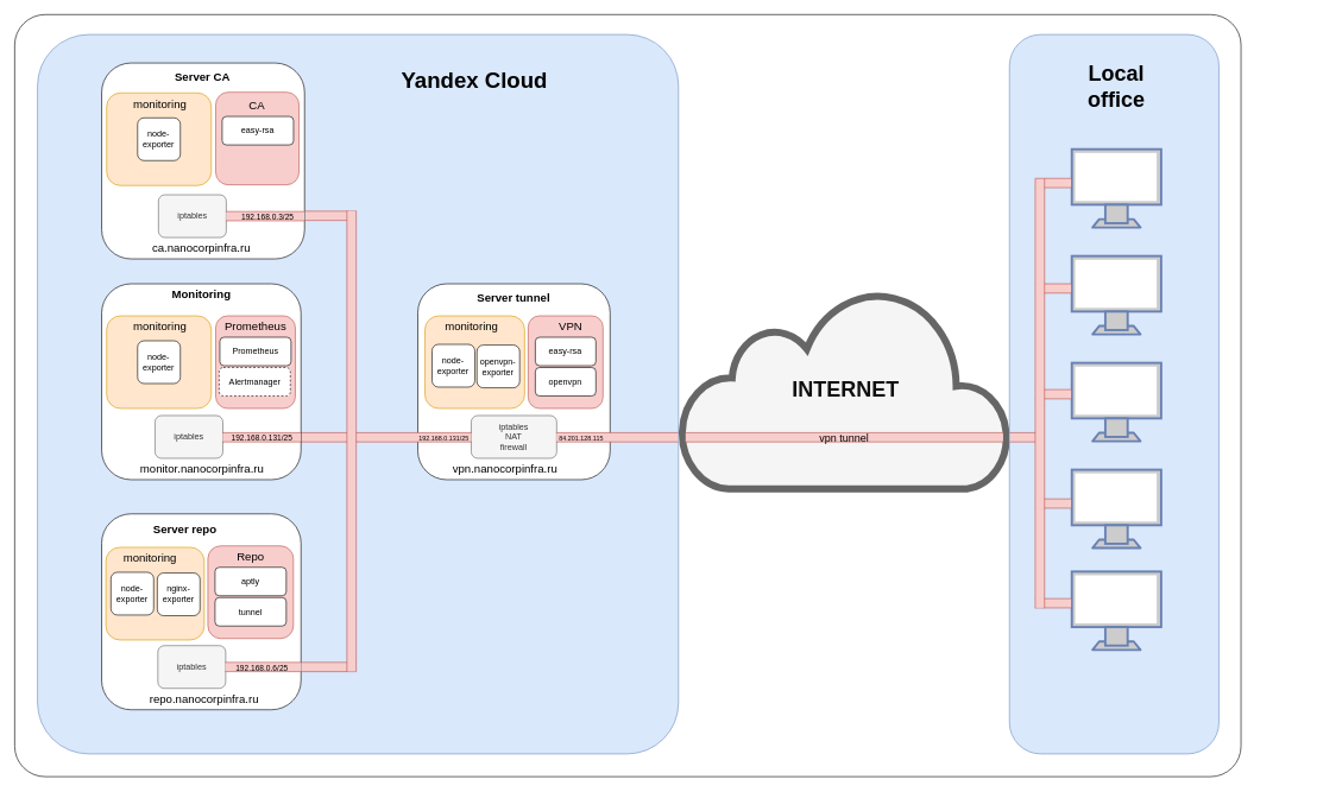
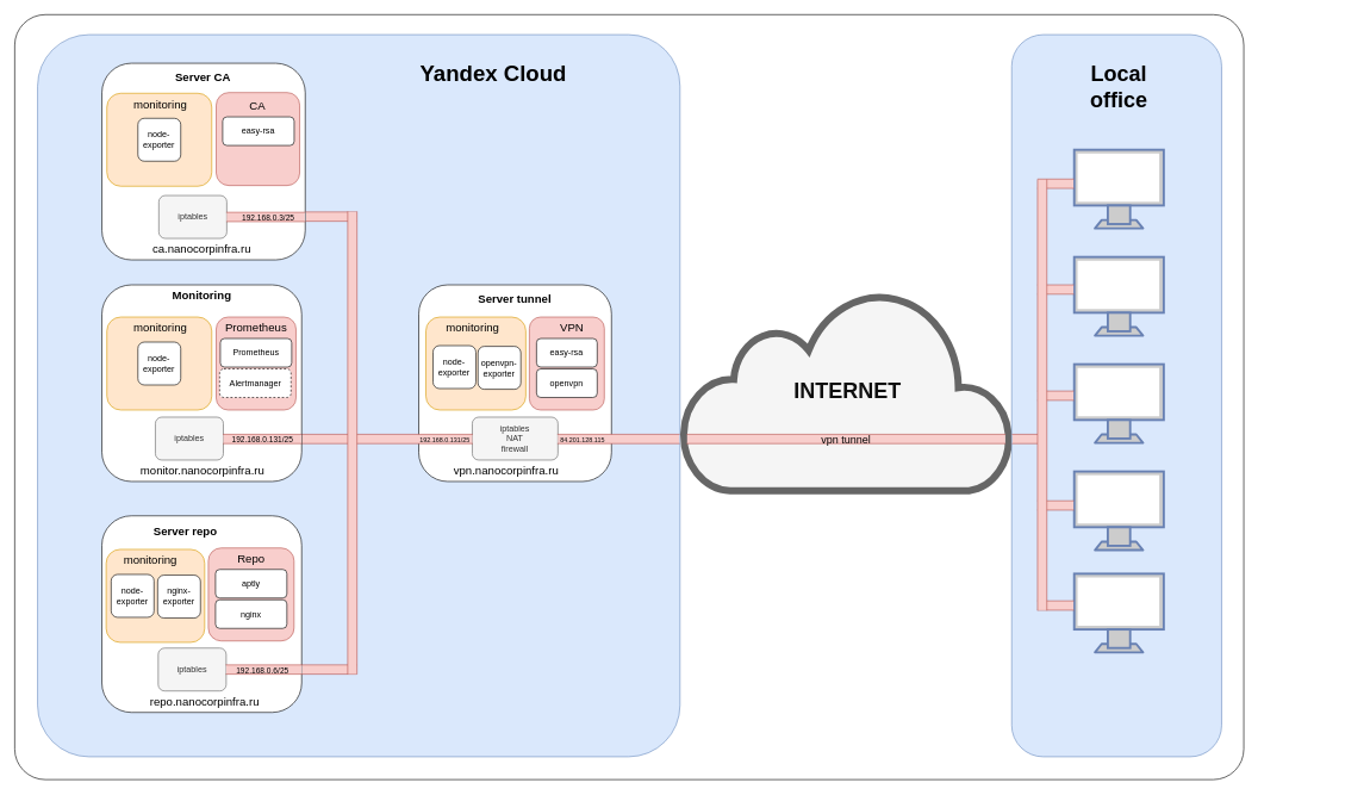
  <mxCell id="0" />
  <mxCell id="1" parent="0" />
  <mxCell id="2" value="" style="rounded=1;whiteSpace=wrap;html=1;arcSize=4;" vertex="1" parent="1"><mxGeometry x="20" y="20" width="1720" height="1070" as="geometry" /></mxCell>
  <mxCell id="3" value="" style="group" vertex="1" connectable="0" parent="1"><mxGeometry x="52" y="48" width="1808" height="1010" as="geometry" /></mxCell>
  <mxCell id="4" value="" style="rounded=1;whiteSpace=wrap;html=1;fillColor=#dae8fc;strokeColor=#6c8ebf;arcSize=8;" parent="3" vertex="1"><mxGeometry width="899.006" height="1010" as="geometry" /></mxCell>
- <mxCell id="5" value="&lt;font size=&quot;1&quot;&gt;&lt;b style=&quot;font-size: 31px;&quot;&gt;Yandex Cloud&lt;/b&gt;&lt;/font&gt;" style="text;html=1;align=center;verticalAlign=middle;whiteSpace=wrap;rounded=0;fontSize=16;" parent="3" vertex="1"><mxGeometry x="468.454" y="50" width="289.68" height="30" as="geometry" /></mxCell>
+ <mxCell id="5" value="&lt;font size=&quot;1&quot;&gt;&lt;b style=&quot;font-size: 31px;&quot;&gt;Yandex Cloud&lt;/b&gt;&lt;/font&gt;" style="text;html=1;align=center;verticalAlign=middle;whiteSpace=wrap;rounded=0;fontSize=16;" parent="3" vertex="1"><mxGeometry x="493.454" y="40" width="289.68" height="30" as="geometry" /></mxCell>
  <mxCell id="6" value="" style="group" parent="3" vertex="1" connectable="0"><mxGeometry x="493.454" y="350" width="404.552" height="275" as="geometry" /></mxCell>
  <mxCell id="7" value="" style="rounded=1;whiteSpace=wrap;html=1;" parent="6" vertex="1"><mxGeometry x="39.956" width="269.702" height="275" as="geometry" /></mxCell>
  <mxCell id="8" value="" style="rounded=1;whiteSpace=wrap;html=1;fillColor=#ffe6cc;strokeColor=#d79b00;" parent="6" vertex="1"><mxGeometry x="49.945" y="45" width="139.845" height="130" as="geometry" /></mxCell>
  <mxCell id="9" value="node-exporter" style="rounded=1;whiteSpace=wrap;html=1;" parent="6" vertex="1"><mxGeometry x="59.934" y="85" width="59.934" height="60" as="geometry" /></mxCell>
  <mxCell id="10" value="openvpn-exporter" style="rounded=1;whiteSpace=wrap;html=1;" parent="6" vertex="1"><mxGeometry x="122.864" y="86" width="59.934" height="60" as="geometry" /></mxCell>
  <mxCell id="11" value="monitoring" style="text;html=1;align=center;verticalAlign=middle;whiteSpace=wrap;rounded=0;fontSize=16;" parent="6" vertex="1"><mxGeometry x="85.406" y="45" width="59.934" height="30" as="geometry" /></mxCell>
  <mxCell id="12" value="" style="rounded=1;whiteSpace=wrap;html=1;fillColor=#f8cecc;strokeColor=#b85450;" parent="6" vertex="1"><mxGeometry x="194.785" y="45" width="104.884" height="130" as="geometry" /></mxCell>
  <mxCell id="13" value="easy-rsa" style="rounded=1;whiteSpace=wrap;html=1;" parent="6" vertex="1"><mxGeometry x="204.773" y="75" width="84.906" height="40" as="geometry" /></mxCell>
  <mxCell id="14" value="openvpn" style="rounded=1;whiteSpace=wrap;html=1;" parent="6" vertex="1"><mxGeometry x="204.773" y="117.5" width="84.906" height="40" as="geometry" /></mxCell>
  <mxCell id="15" value="VPN" style="text;html=1;align=center;verticalAlign=middle;whiteSpace=wrap;rounded=0;fontSize=16;" parent="6" vertex="1"><mxGeometry x="224.751" y="45" width="59.934" height="30" as="geometry" /></mxCell>
  <mxCell id="16" value="iptables&lt;div&gt;NAT&lt;/div&gt;&lt;div&gt;firewall&lt;/div&gt;" style="rounded=1;whiteSpace=wrap;html=1;fillColor=#f5f5f5;strokeColor=#666666;fontColor=#333333;" parent="6" vertex="1"><mxGeometry x="114.873" y="185" width="119.867" height="60" as="geometry" /></mxCell>
  <mxCell id="17" value="&lt;b&gt;Server tunnel&lt;/b&gt;" style="text;html=1;align=center;verticalAlign=middle;whiteSpace=wrap;rounded=0;fontSize=16;" parent="6" vertex="1"><mxGeometry x="104.884" y="5" width="139.845" height="30" as="geometry" /></mxCell>
  <mxCell id="18" value="vpn.nanocorpinfra.ru" style="text;html=1;align=center;verticalAlign=middle;whiteSpace=wrap;rounded=0;fontSize=16;" parent="6" vertex="1"><mxGeometry x="132.354" y="245" width="59.934" height="30" as="geometry" /></mxCell>
  <mxCell id="19" value="" style="shape=partialRectangle;whiteSpace=wrap;html=1;left=0;right=0;fillColor=#f8cecc;strokeColor=#b85450;movable=1;resizable=1;rotatable=1;deletable=1;editable=1;locked=0;connectable=1;" vertex="1" parent="6"><mxGeometry x="234.74" y="209" width="169.81" height="13" as="geometry" /></mxCell>
  <mxCell id="20" value="&lt;font style=&quot;font-size: 9px;&quot;&gt;84.201.128.115&lt;/font&gt;" style="text;html=1;align=center;verticalAlign=middle;whiteSpace=wrap;rounded=0;fontSize=16;" parent="6" vertex="1"><mxGeometry x="239.735" y="200" width="59.934" height="30" as="geometry" /></mxCell>
  <mxCell id="21" value="" style="shape=partialRectangle;whiteSpace=wrap;html=1;left=0;right=0;fillColor=#f8cecc;strokeColor=#b85450;movable=1;resizable=1;rotatable=1;deletable=1;editable=1;locked=0;connectable=1;" vertex="1" parent="6"><mxGeometry x="-130" y="209" width="244.87" height="13" as="geometry" /></mxCell>
  <mxCell id="22" value="&lt;font style=&quot;font-size: 9px;&quot;&gt;192.168.0.131/25&lt;/font&gt;" style="text;html=1;align=center;verticalAlign=middle;whiteSpace=wrap;rounded=0;fontSize=16;" parent="6" vertex="1"><mxGeometry x="46.948" y="200" width="59.934" height="30" as="geometry" /></mxCell>
  <mxCell id="23" value="" style="group" parent="3" vertex="1" connectable="0"><mxGeometry x="80" y="40" width="294.59" height="275" as="geometry" /></mxCell>
  <mxCell id="24" value="" style="rounded=1;whiteSpace=wrap;html=1;" parent="23" vertex="1"><mxGeometry x="10" width="284.59" height="275" as="geometry" /></mxCell>
  <mxCell id="25" value="" style="rounded=1;whiteSpace=wrap;html=1;fillColor=#f8cecc;strokeColor=#b85450;" parent="23" vertex="1"><mxGeometry x="170" y="41" width="116.76" height="130" as="geometry" /></mxCell>
  <mxCell id="26" value="easy-rsa" style="rounded=1;whiteSpace=wrap;html=1;" parent="23" vertex="1"><mxGeometry x="179" y="75" width="100.09" height="40" as="geometry" /></mxCell>
  <mxCell id="27" value="CA" style="text;html=1;align=center;verticalAlign=middle;whiteSpace=wrap;rounded=0;fontSize=16;" parent="23" vertex="1"><mxGeometry x="202.389" y="45" width="51.986" height="30" as="geometry" /></mxCell>
  <mxCell id="28" value="&lt;b&gt;Server CA&lt;/b&gt;" style="text;html=1;align=center;verticalAlign=middle;whiteSpace=wrap;rounded=0;fontSize=16;" parent="23" vertex="1"><mxGeometry x="90.976" y="5" width="121.302" height="30" as="geometry" /></mxCell>
  <mxCell id="29" value="ca.nanocorpinfra.ru" style="text;html=1;align=center;verticalAlign=middle;whiteSpace=wrap;rounded=0;fontSize=16;" parent="23" vertex="1"><mxGeometry x="123.803" y="245" width="51.986" height="30" as="geometry" /></mxCell>
  <mxCell id="30" value="" style="group" vertex="1" connectable="0" parent="23"><mxGeometry x="16.967" y="42" width="146.8" height="130" as="geometry" /></mxCell>
  <mxCell id="31" value="" style="rounded=1;whiteSpace=wrap;html=1;fillColor=#ffe6cc;strokeColor=#d79b00;" vertex="1" parent="30"><mxGeometry width="146.8" height="130" as="geometry" /></mxCell>
  <mxCell id="32" value="node-exporter" style="rounded=1;whiteSpace=wrap;html=1;" vertex="1" parent="30"><mxGeometry x="43.432" y="35" width="59.934" height="60" as="geometry" /></mxCell>
  <mxCell id="33" value="monitoring" style="text;html=1;align=center;verticalAlign=middle;whiteSpace=wrap;rounded=0;fontSize=16;" vertex="1" parent="30"><mxGeometry x="44.88" width="59.934" height="30" as="geometry" /></mxCell>
  <mxCell id="34" value="iptables" style="rounded=1;whiteSpace=wrap;html=1;fillColor=#f5f5f5;strokeColor=#666666;fontColor=#333333;" vertex="1" parent="23"><mxGeometry x="89.657" y="185" width="95.13" height="60" as="geometry" /></mxCell>
  <mxCell id="35" value="" style="shape=partialRectangle;whiteSpace=wrap;html=1;left=0;right=0;fillColor=#f8cecc;strokeColor=#b85450;movable=1;resizable=1;rotatable=1;deletable=1;editable=1;locked=0;connectable=1;" vertex="1" parent="23"><mxGeometry x="184.787" y="208.5" width="109" height="13" as="geometry" /></mxCell>
  <mxCell id="36" value="&lt;font style=&quot;font-size: 11px;&quot;&gt;192.168.0.3&lt;/font&gt;&lt;span style=&quot;font-size: 11px;&quot;&gt;/25&lt;/span&gt;" style="text;html=1;align=center;verticalAlign=middle;whiteSpace=wrap;rounded=0;fontSize=16;" parent="23" vertex="1"><mxGeometry x="216.61" y="200" width="51.986" height="30" as="geometry" /></mxCell>
  <mxCell id="37" value="" style="group" parent="3" vertex="1" connectable="0"><mxGeometry x="29.967" y="350" width="474.867" height="275" as="geometry" /></mxCell>
  <mxCell id="38" value="" style="rounded=1;whiteSpace=wrap;html=1;" parent="37" vertex="1"><mxGeometry x="60" width="279.62" height="275" as="geometry" /></mxCell>
  <mxCell id="39" value="" style="rounded=1;whiteSpace=wrap;html=1;fillColor=#f8cecc;strokeColor=#b85450;" parent="37" vertex="1"><mxGeometry x="220" y="45" width="111.65" height="130" as="geometry" /></mxCell>
  <mxCell id="40" value="Prometheus" style="rounded=1;whiteSpace=wrap;html=1;" parent="37" vertex="1"><mxGeometry x="225.773" y="75" width="99.89" height="40" as="geometry" /></mxCell>
  <mxCell id="41" value="Alertmanager" style="rounded=1;whiteSpace=wrap;html=1;dashed=1;" parent="37" vertex="1"><mxGeometry x="224.773" y="117.5" width="99.89" height="40" as="geometry" /></mxCell>
  <mxCell id="42" value="Prometheus" style="text;html=1;align=center;verticalAlign=middle;whiteSpace=wrap;rounded=0;fontSize=16;" parent="37" vertex="1"><mxGeometry x="245.751" y="45" width="59.934" height="30" as="geometry" /></mxCell>
  <mxCell id="43" value="iptables" style="rounded=1;whiteSpace=wrap;html=1;fillColor=#f5f5f5;strokeColor=#666666;fontColor=#333333;" parent="37" vertex="1"><mxGeometry x="134.87" y="185" width="95.13" height="60" as="geometry" /></mxCell>
  <mxCell id="44" value="&lt;b&gt;Monitoring&lt;/b&gt;" style="text;html=1;align=center;verticalAlign=middle;whiteSpace=wrap;rounded=0;fontSize=16;" parent="37" vertex="1"><mxGeometry x="129.884" width="139.845" height="30" as="geometry" /></mxCell>
  <mxCell id="45" value="monitor.nanocorpinfra.ru" style="text;html=1;align=center;verticalAlign=middle;whiteSpace=wrap;rounded=0;fontSize=16;" parent="37" vertex="1"><mxGeometry x="190" y="245" width="22.4" height="30" as="geometry" /></mxCell>
  <mxCell id="46" value="" style="shape=partialRectangle;whiteSpace=wrap;html=1;left=0;right=0;fillColor=#f8cecc;strokeColor=#b85450;movable=1;resizable=1;rotatable=1;deletable=1;editable=1;locked=0;connectable=1;" vertex="1" parent="37"><mxGeometry x="230" y="209" width="109" height="13" as="geometry" /></mxCell>
  <mxCell id="47" value="&lt;font style=&quot;font-size: 11px;&quot;&gt;192.168.0.131/25&lt;/font&gt;" style="text;html=1;align=center;verticalAlign=middle;whiteSpace=wrap;rounded=0;fontSize=16;" parent="37" vertex="1"><mxGeometry x="254.718" y="200" width="59.934" height="30" as="geometry" /></mxCell>
  <mxCell id="48" value="" style="group" vertex="1" connectable="0" parent="37"><mxGeometry x="67" y="45" width="146.8" height="130" as="geometry" /></mxCell>
  <mxCell id="49" value="" style="rounded=1;whiteSpace=wrap;html=1;fillColor=#ffe6cc;strokeColor=#d79b00;" parent="48" vertex="1"><mxGeometry width="146.8" height="130" as="geometry" /></mxCell>
  <mxCell id="50" value="node-exporter" style="rounded=1;whiteSpace=wrap;html=1;" parent="48" vertex="1"><mxGeometry x="43.432" y="35" width="59.934" height="60" as="geometry" /></mxCell>
  <mxCell id="51" value="monitoring" style="text;html=1;align=center;verticalAlign=middle;whiteSpace=wrap;rounded=0;fontSize=16;" parent="48" vertex="1"><mxGeometry x="44.88" width="59.934" height="30" as="geometry" /></mxCell>
  <mxCell id="52" value="" style="group" parent="3" vertex="1" connectable="0"><mxGeometry x="29.967" y="673" width="342.97" height="275" as="geometry" /></mxCell>
  <mxCell id="53" value="" style="rounded=1;whiteSpace=wrap;html=1;" parent="52" vertex="1"><mxGeometry x="60" width="279.62" height="275" as="geometry" /></mxCell>
  <mxCell id="54" value="" style="rounded=1;whiteSpace=wrap;html=1;fillColor=#ffe6cc;strokeColor=#d79b00;" parent="52" vertex="1"><mxGeometry x="66" y="47" width="137.86" height="130" as="geometry" /></mxCell>
  <mxCell id="55" value="node-exporter" style="rounded=1;whiteSpace=wrap;html=1;" parent="52" vertex="1"><mxGeometry x="73.031" y="82" width="59.934" height="60" as="geometry" /></mxCell>
  <mxCell id="56" value="nginx-exporter" style="rounded=1;whiteSpace=wrap;html=1;" parent="52" vertex="1"><mxGeometry x="138.034" y="83" width="59.934" height="60" as="geometry" /></mxCell>
  <mxCell id="57" value="monitoring" style="text;html=1;align=center;verticalAlign=middle;whiteSpace=wrap;rounded=0;fontSize=16;" parent="52" vertex="1"><mxGeometry x="98.03" y="47" width="59.934" height="30" as="geometry" /></mxCell>
  <mxCell id="58" value="" style="rounded=1;whiteSpace=wrap;html=1;fillColor=#f8cecc;strokeColor=#b85450;" parent="52" vertex="1"><mxGeometry x="209.035" y="45" width="119.867" height="130" as="geometry" /></mxCell>
  <mxCell id="59" value="aptly" style="rounded=1;whiteSpace=wrap;html=1;" parent="52" vertex="1"><mxGeometry x="219.023" y="75" width="99.89" height="40" as="geometry" /></mxCell>
- <mxCell id="60" value="tunnel" style="rounded=1;whiteSpace=wrap;html=1;" parent="52" vertex="1"><mxGeometry x="219.023" y="117.5" width="99.89" height="40" as="geometry" /></mxCell>
+ <mxCell id="60" value="nginx" style="rounded=1;whiteSpace=wrap;html=1;" parent="52" vertex="1"><mxGeometry x="219.023" y="117.5" width="99.89" height="40" as="geometry" /></mxCell>
  <mxCell id="61" value="Repo" style="text;html=1;align=center;verticalAlign=middle;whiteSpace=wrap;rounded=0;fontSize=16;" parent="52" vertex="1"><mxGeometry x="239.001" y="45" width="59.934" height="30" as="geometry" /></mxCell>
  <mxCell id="62" value="&lt;b&gt;Server repo&lt;/b&gt;" style="text;html=1;align=center;verticalAlign=middle;whiteSpace=wrap;rounded=0;fontSize=16;" parent="52" vertex="1"><mxGeometry x="107.034" y="6" width="139.845" height="30" as="geometry" /></mxCell>
  <mxCell id="63" value="repo.nanocorpinfra.ru" style="text;html=1;align=center;verticalAlign=middle;whiteSpace=wrap;rounded=0;fontSize=16;" parent="52" vertex="1"><mxGeometry x="174.034" y="245" width="59.934" height="30" as="geometry" /></mxCell>
  <mxCell id="64" value="iptables" style="rounded=1;whiteSpace=wrap;html=1;fillColor=#f5f5f5;strokeColor=#666666;fontColor=#333333;" vertex="1" parent="52"><mxGeometry x="138.84" y="185" width="95.13" height="60" as="geometry" /></mxCell>
  <mxCell id="65" value="" style="shape=partialRectangle;whiteSpace=wrap;html=1;left=0;right=0;fillColor=#f8cecc;strokeColor=#b85450;movable=1;resizable=1;rotatable=1;deletable=1;editable=1;locked=0;connectable=1;" vertex="1" parent="52"><mxGeometry x="233.97" y="208.5" width="105.03" height="13" as="geometry" /></mxCell>
  <mxCell id="66" value="&lt;font style=&quot;font-size: 11px;&quot;&gt;192.168.0.6/25&lt;/font&gt;" style="text;html=1;align=center;verticalAlign=middle;whiteSpace=wrap;rounded=0;fontSize=16;" parent="52" vertex="1"><mxGeometry x="254.718" y="200" width="59.934" height="30" as="geometry" /></mxCell>
  <mxCell id="67" value="" style="group" parent="3" vertex="1" connectable="0"><mxGeometry x="903.001" y="358" width="459.492" height="280" as="geometry" /></mxCell>
  <mxCell id="68" value="&lt;font color=&quot;#0f0f0f&quot; style=&quot;font-size: 30px;&quot;&gt;&lt;b&gt;INTERNET&lt;/b&gt;&lt;/font&gt;" style="html=1;outlineConnect=0;fillColor=#f5f5f5;strokeColor=#666666;gradientDirection=north;strokeWidth=2;shape=mxgraph.networks.cloud;fontColor=#333333;" parent="67" vertex="1"><mxGeometry width="459.492" height="280" as="geometry" /></mxCell>
  <mxCell id="69" value="&lt;font style=&quot;font-size: 15px;&quot;&gt;vpn tunnel&lt;/font&gt;" style="shape=partialRectangle;whiteSpace=wrap;html=1;left=0;right=0;fillColor=#f8cecc;strokeColor=#b85450;movable=1;resizable=1;rotatable=1;deletable=1;editable=1;locked=0;connectable=1;" parent="67" vertex="1"><mxGeometry x="6" y="201" width="445" height="13" as="geometry" /></mxCell>
  <mxCell id="70" value="" style="rounded=1;whiteSpace=wrap;html=1;fillColor=#dae8fc;strokeColor=#6c8ebf;" vertex="1" parent="3"><mxGeometry x="1363.22" width="293.78" height="1010" as="geometry" /></mxCell>
  <mxCell id="71" value="" style="group" vertex="1" connectable="0" parent="3"><mxGeometry x="1450.69" y="161" width="125.31" height="703" as="geometry" /></mxCell>
  <mxCell id="72" value="" style="fontColor=#0066CC;verticalAlign=top;verticalLabelPosition=bottom;labelPosition=center;align=center;html=1;outlineConnect=0;fillColor=#CCCCCC;strokeColor=#6881B3;gradientColor=none;gradientDirection=north;strokeWidth=2;shape=mxgraph.networks.monitor;" parent="71" vertex="1"><mxGeometry width="125.31" height="110" as="geometry" /></mxCell>
  <mxCell id="73" value="" style="fontColor=#0066CC;verticalAlign=top;verticalLabelPosition=bottom;labelPosition=center;align=center;html=1;outlineConnect=0;fillColor=#CCCCCC;strokeColor=#6881B3;gradientColor=none;gradientDirection=north;strokeWidth=2;shape=mxgraph.networks.monitor;" parent="71" vertex="1"><mxGeometry y="150" width="125.31" height="110" as="geometry" /></mxCell>
  <mxCell id="74" value="" style="fontColor=#0066CC;verticalAlign=top;verticalLabelPosition=bottom;labelPosition=center;align=center;html=1;outlineConnect=0;fillColor=#CCCCCC;strokeColor=#6881B3;gradientColor=none;gradientDirection=north;strokeWidth=2;shape=mxgraph.networks.monitor;" parent="71" vertex="1"><mxGeometry y="300" width="125.31" height="110" as="geometry" /></mxCell>
  <mxCell id="75" value="" style="fontColor=#0066CC;verticalAlign=top;verticalLabelPosition=bottom;labelPosition=center;align=center;html=1;outlineConnect=0;fillColor=#CCCCCC;strokeColor=#6881B3;gradientColor=none;gradientDirection=north;strokeWidth=2;shape=mxgraph.networks.monitor;" parent="71" vertex="1"><mxGeometry y="450" width="125.31" height="110" as="geometry" /></mxCell>
  <mxCell id="76" value="" style="fontColor=#0066CC;verticalAlign=top;verticalLabelPosition=bottom;labelPosition=center;align=center;html=1;outlineConnect=0;fillColor=#CCCCCC;strokeColor=#6881B3;gradientColor=none;gradientDirection=north;strokeWidth=2;shape=mxgraph.networks.monitor;" parent="71" vertex="1"><mxGeometry y="593" width="125.31" height="110" as="geometry" /></mxCell>
  <mxCell id="77" value="&lt;font size=&quot;1&quot;&gt;&lt;b style=&quot;font-size: 30px;&quot;&gt;Local office&lt;/b&gt;&lt;/font&gt;" style="text;html=1;align=center;verticalAlign=middle;whiteSpace=wrap;rounded=0;fontSize=16;" vertex="1" parent="3"><mxGeometry x="1449.61" y="49" width="127" height="48" as="geometry" /></mxCell>
  <mxCell id="78" value="" style="shape=partialRectangle;whiteSpace=wrap;html=1;left=0;right=0;fillColor=#f8cecc;strokeColor=#b85450;movable=1;resizable=1;rotatable=1;deletable=1;editable=1;locked=0;connectable=1;" vertex="1" parent="3"><mxGeometry x="1364.22" y="559" width="35.78" height="13" as="geometry" /></mxCell>
  <mxCell id="79" value="" style="shape=partialRectangle;whiteSpace=wrap;html=1;left=0;right=0;fillColor=#f8cecc;strokeColor=#b85450;movable=1;resizable=1;rotatable=1;deletable=1;editable=1;locked=0;connectable=1;" vertex="1" parent="3"><mxGeometry x="1400" y="202" width="49.61" height="13" as="geometry" /></mxCell>
  <mxCell id="80" value="" style="shape=partialRectangle;whiteSpace=wrap;html=1;left=0;right=0;fillColor=#f8cecc;strokeColor=#b85450;movable=1;resizable=1;rotatable=1;deletable=1;editable=1;locked=0;connectable=1;" vertex="1" parent="3"><mxGeometry x="1400" y="350" width="49.61" height="13" as="geometry" /></mxCell>
  <mxCell id="81" value="" style="shape=partialRectangle;whiteSpace=wrap;html=1;left=0;right=0;fillColor=#f8cecc;strokeColor=#b85450;movable=1;resizable=1;rotatable=1;deletable=1;editable=1;locked=0;connectable=1;" vertex="1" parent="3"><mxGeometry x="1400" y="498.5" width="49.61" height="13" as="geometry" /></mxCell>
  <mxCell id="82" value="" style="shape=partialRectangle;whiteSpace=wrap;html=1;left=0;right=0;fillColor=#f8cecc;strokeColor=#b85450;movable=1;resizable=1;rotatable=1;deletable=1;editable=1;locked=0;connectable=1;" vertex="1" parent="3"><mxGeometry x="1400" y="652" width="49.61" height="13" as="geometry" /></mxCell>
  <mxCell id="83" value="" style="shape=partialRectangle;whiteSpace=wrap;html=1;left=0;right=0;fillColor=#f8cecc;strokeColor=#b85450;movable=1;resizable=1;rotatable=1;deletable=1;editable=1;locked=0;connectable=1;" vertex="1" parent="3"><mxGeometry x="1400" y="792" width="49.61" height="13" as="geometry" /></mxCell>
  <mxCell id="84" value="" style="shape=partialRectangle;whiteSpace=wrap;html=1;left=0;right=0;fillColor=#f8cecc;strokeColor=#b85450;movable=1;resizable=1;rotatable=1;deletable=1;editable=1;locked=0;connectable=1;rotation=-90;" vertex="1" parent="3"><mxGeometry x="1105.17" y="497.5" width="601.45" height="13" as="geometry" /></mxCell>
  <mxCell id="85" value="" style="shape=partialRectangle;whiteSpace=wrap;html=1;left=0;right=0;fillColor=#f8cecc;strokeColor=#b85450;movable=1;resizable=1;rotatable=1;deletable=1;editable=1;locked=0;connectable=1;" vertex="1" parent="3"><mxGeometry x="375.59" y="248" width="70.41" height="13" as="geometry" /></mxCell>
  <mxCell id="86" value="" style="shape=partialRectangle;whiteSpace=wrap;html=1;left=0;right=0;fillColor=#f8cecc;strokeColor=#b85450;movable=1;resizable=1;rotatable=1;deletable=1;editable=1;locked=0;connectable=1;" vertex="1" parent="3"><mxGeometry x="370" y="881.5" width="76" height="13" as="geometry" /></mxCell>
  <mxCell id="87" value="" style="shape=partialRectangle;whiteSpace=wrap;html=1;left=0;right=0;fillColor=#f8cecc;strokeColor=#b85450;movable=1;resizable=1;rotatable=1;deletable=1;editable=1;locked=0;connectable=1;rotation=-90;" vertex="1" parent="3"><mxGeometry x="117.5" y="564.5" width="646" height="13" as="geometry" /></mxCell>
